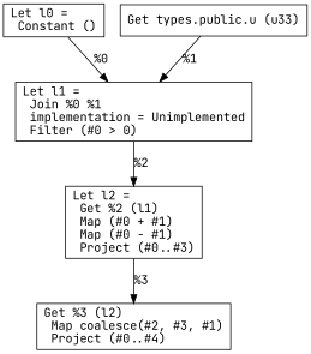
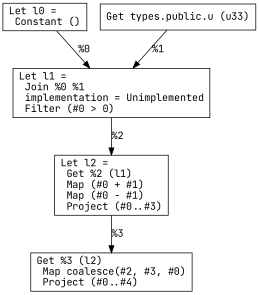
  digraph {
    fontname="JetBrains Mono"
    node [shape=record fontname="JetBrains Mono"]
    edge [fontname="JetBrains Mono"]
    n1 [label="Let l0 =\l Constant ()\l"]
    n2 [label="Let l1 =\l Join %0 %1\l  implementation = Unimplemented\l Filter (#0 \> 0)\l"]
    n3 [label=" Get types.public.u (u33)\l"]
    n4 [label="Let l2 =\l Get %2 (l1)\l Map (#0 + #1)\l Map (#0 - #1)\l Project (#0..#3)\l"]
-   n5 [label=" Get %3 (l2)\l Map coalesce(#2, #3, #1)\l Project (#0..#4)\l"]
+   n5 [label=" Get %3 (l2)\l Map coalesce(#2, #3, #0)\l Project (#0..#4)\l"]
    n1 -> n2 [label="%0\l"]
    n2 -> n4 [label="%2\l"]
    n3 -> n2 [label="%1\l"]
    n4 -> n5 [label="%3\l"]
  }
